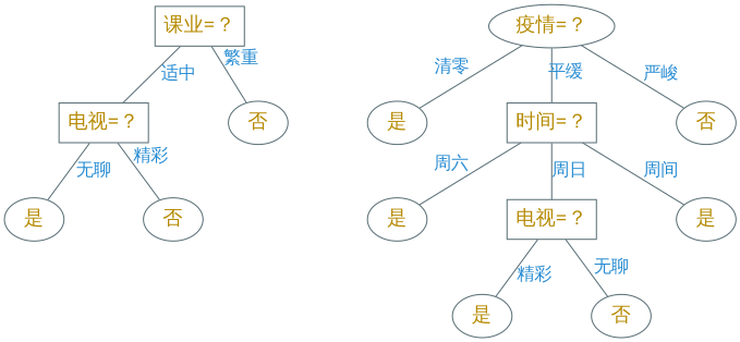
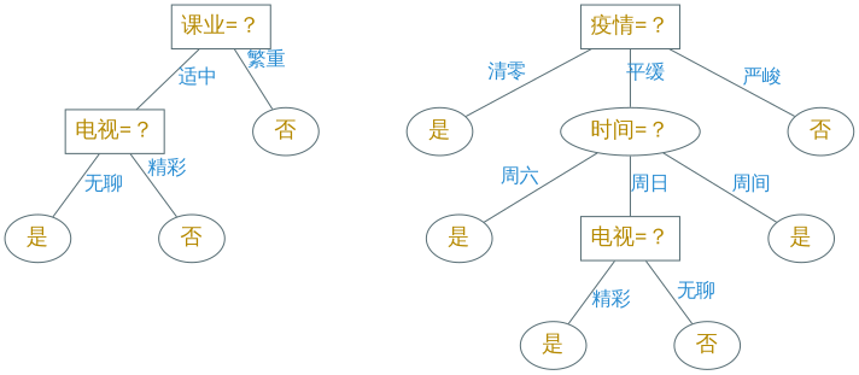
  digraph {
    nodesep=1.0
    ranksep=0.4
    node [color="#586e75" fontcolor="#b58900" fontname=LXGWWenKai fontsize=18 shape=ellipse]
    edge [arrowhead=none color="#586e75" fontcolor="#268bd2" fontname=LXGWWenKai fontsize=16]
    "课业=？" [shape=box]
    "电视=？" [shape=box]
    "否"
-   "疫情=？"
+   "疫情=？" [shape=box]
    n5 [label="是"]
-   "时间=？" [shape=box]
+   "时间=？"
    n7 [label="否"]
    "是"
    n9 [label="否"]
    n10 [label="是"]
    n11 [label="电视=？" shape=box]
    n12 [label="是"]
    n13 [label="是"]
    n14 [label="否"]
    "课业=？" -> "电视=？" [label="适中"]
    "课业=？" -> "否" [headlabel="繁重" labeldistance=4]
    "电视=？" -> "是" [label="无聊"]
    "电视=？" -> n9 [headlabel="精彩" labeldistance=4]
    "疫情=？" -> n5 [xlabel="清零"]
    "疫情=？" -> "时间=？" [headlabel="平缓" labeldistance=3]
    "疫情=？" -> n7 [label="严峻"]
    "时间=？" -> n10 [xlabel="周六"]
    "时间=？" -> n11 [label="周日"]
    "时间=？" -> n12 [label="周间"]
    n11 -> n13 [headlabel="精彩" labeldistance=4]
    n11 -> n14 [label="无聊"]
  }
